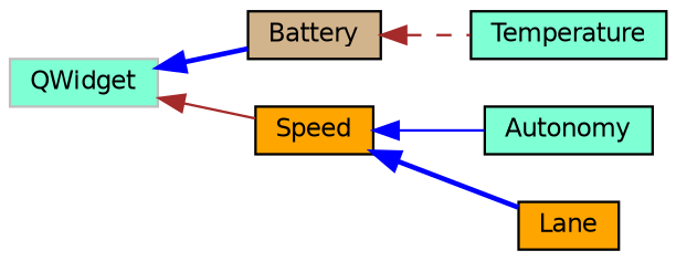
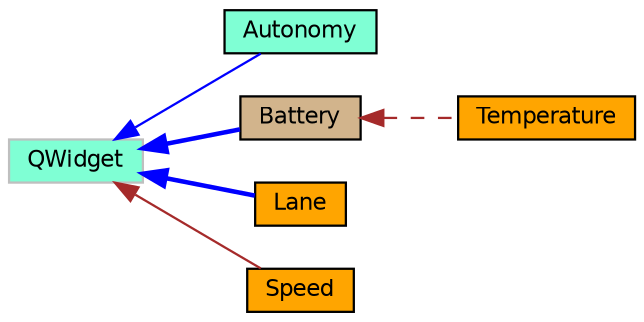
  digraph {
    rankdir=LR
    node [color=black fillcolor=orange fontname=Helvetica fontsize=10 shape=record style=filled]
    edge [color=blue dir=back fontname=Helvetica fontsize=10 labelfontname=Helvetica labelfontsize=10 style=solid]
    n1 [color=grey75 fillcolor=aquamarine height=0.2 label=QWidget width=0.4]
    n2 [fillcolor=aquamarine height=0.2 label=Autonomy width=0.4]
    n3 [fillcolor=tan height=0.2 label=Battery width=0.4]
    n4 [height=0.2 label=Lane width=0.4]
    n5 [height=0.2 label=Speed width=0.4]
-   n6 [fillcolor=aquamarine height=0.2 label=Temperature width=0.4]
-   n5 -> n2
+   n6 [height=0.2 label=Temperature width=0.4]
+   n1 -> n2
    n1 -> n3 [style=bold]
-   n5 -> n4 [style=bold]
+   n1 -> n4 [style=bold]
    n1 -> n5 [color=brown]
    n3 -> n6 [color=brown style=dashed]
  }
